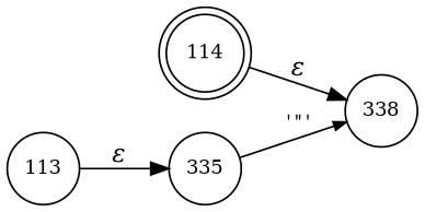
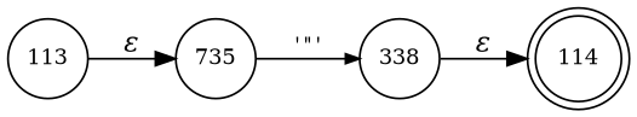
  digraph {
    rankdir=LR
    node [fixedsize=true fontsize=11 shape=circle peripheries=1]
    edge [fontname="Times-Italic"]
    n1 [label=114 shape=doublecircle width=.6 peripheries=""]
    n2 [label=338 width=.55]
    n3 [label=113 width=.55]
-   n4 [label=335 width=.55]
-   n1 -> n2 [label="&epsilon;"]
+   n4 [label=735 width=.55]
+   n2 -> n1 [label="&epsilon;"]
    n3 -> n4 [label="&epsilon;"]
    n4 -> n2 [arrowhead=normal arrowsize=.7 fontname=Courier fontsize=11 label="'\"'"]
  }
